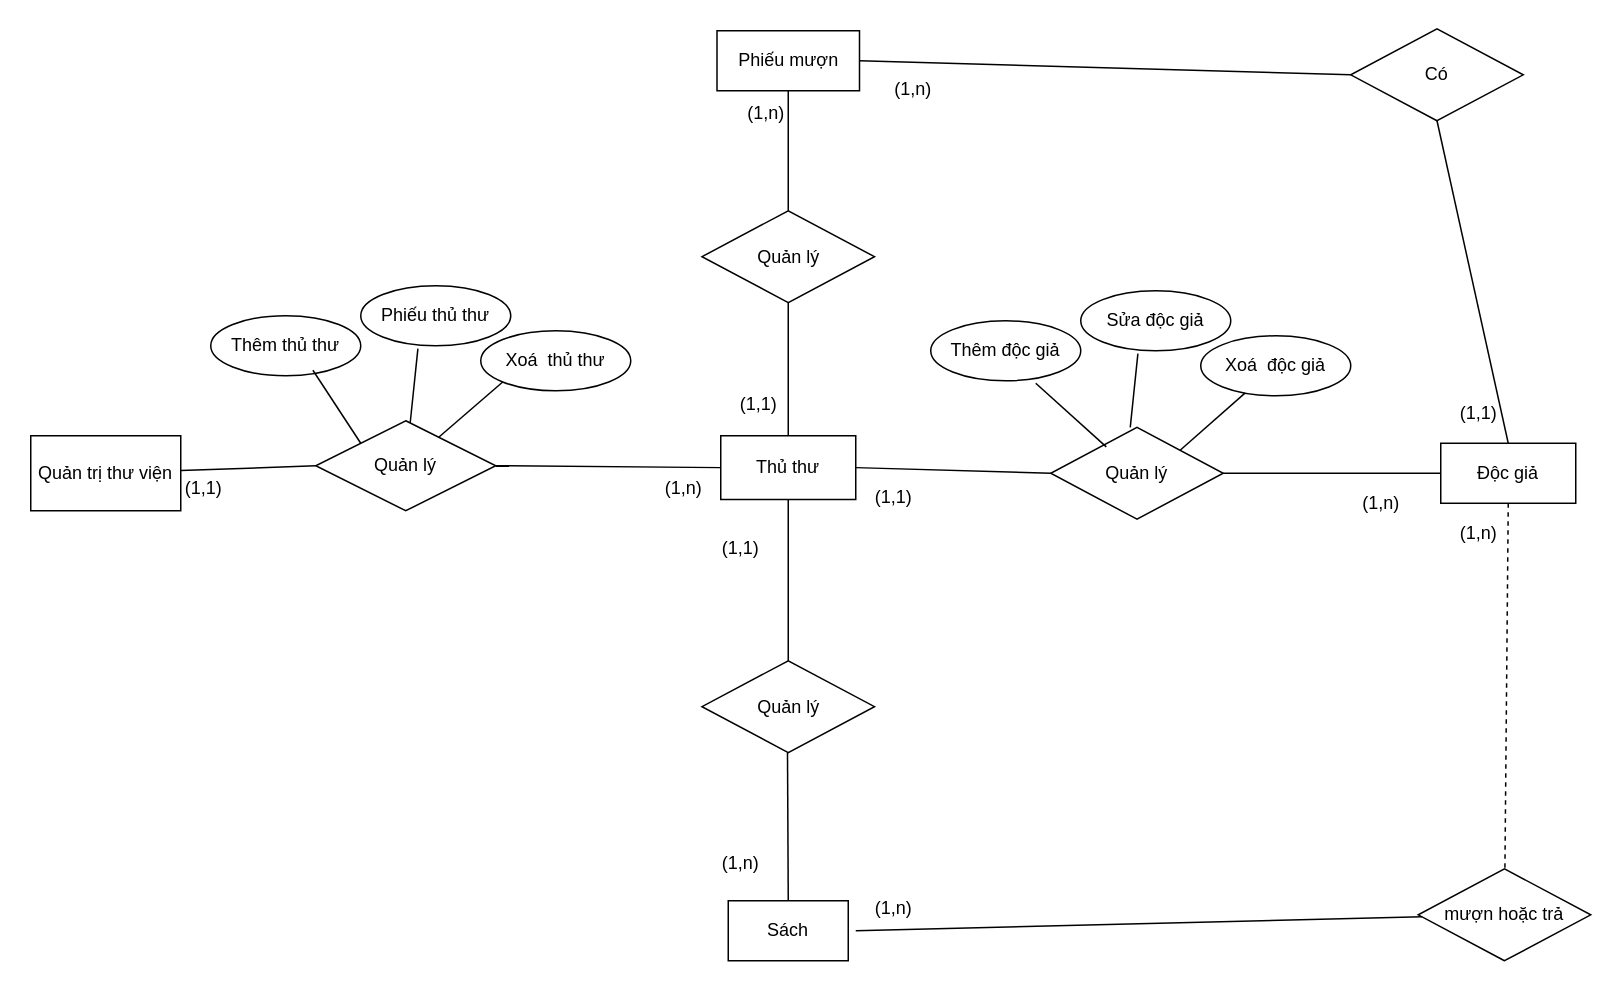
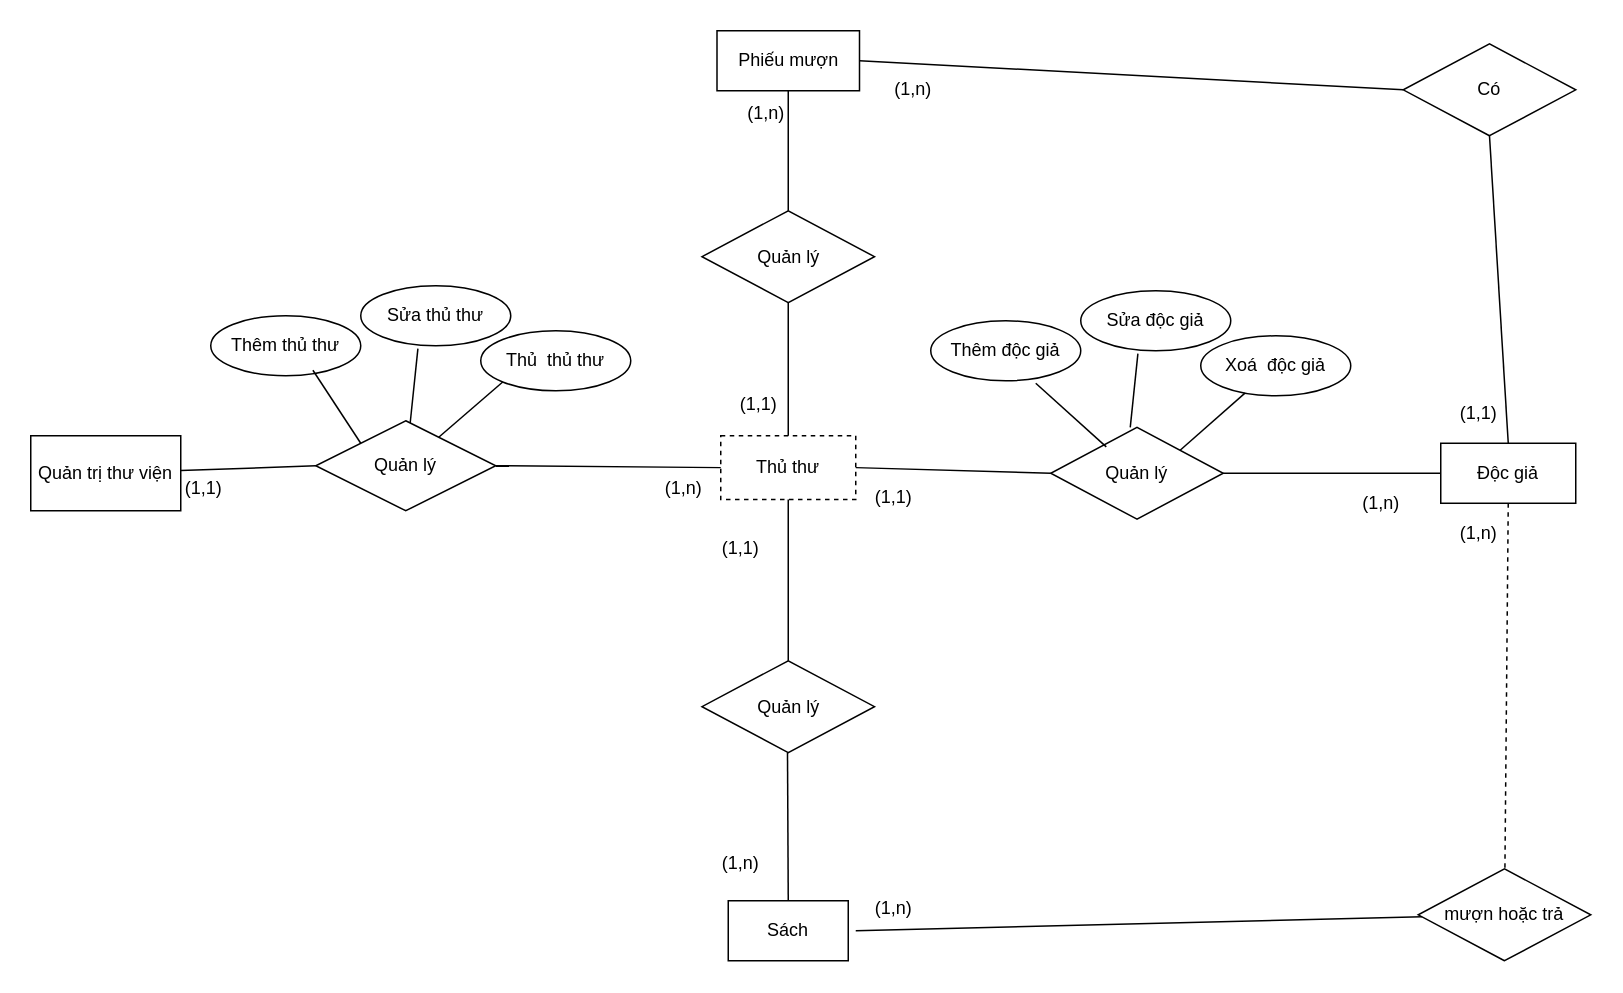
  <mxCell id="0" />
  <mxCell id="1" parent="0" />
  <mxCell id="2" value="Quản trị thư viện" style="whiteSpace=wrap;html=1;align=center;" parent="1" vertex="1"><mxGeometry x="20" y="290" width="100" height="50" as="geometry" /></mxCell>
- <mxCell id="3" value="Thủ thư" style="rounded=0;whiteSpace=wrap;html=1;" parent="1" vertex="1"><mxGeometry x="480" y="290" width="90" height="42.5" as="geometry" /></mxCell>
+ <mxCell id="3" value="Thủ thư" style="rounded=0;whiteSpace=wrap;html=1;dashed=1;" parent="1" vertex="1"><mxGeometry x="480" y="290" width="90" height="42.5" as="geometry" /></mxCell>
  <mxCell id="4" value="Sách" style="rounded=0;whiteSpace=wrap;html=1;" parent="1" vertex="1"><mxGeometry x="485" y="600" width="80" height="40" as="geometry" /></mxCell>
  <mxCell id="5" value="Độc giả" style="rounded=0;whiteSpace=wrap;html=1;" parent="1" vertex="1"><mxGeometry x="960" y="295.01" width="90" height="40" as="geometry" /></mxCell>
  <mxCell id="6" value="Phiếu mượn" style="rounded=0;whiteSpace=wrap;html=1;" parent="1" vertex="1"><mxGeometry x="477.5" y="20" width="95" height="40" as="geometry" /></mxCell>
  <mxCell id="7" value="Quản lý" style="shape=rhombus;perimeter=rhombusPerimeter;whiteSpace=wrap;html=1;align=center;" parent="1" vertex="1"><mxGeometry x="210" y="280" width="120" height="60" as="geometry" /></mxCell>
  <mxCell id="8" value="" style="endArrow=none;html=1;rounded=0;entryX=0;entryY=0.5;entryDx=0;entryDy=0;" parent="1" source="2" target="7" edge="1"><mxGeometry relative="1" as="geometry"><mxPoint x="255.7" y="230" as="sourcePoint" /><mxPoint x="170" y="310" as="targetPoint" /></mxGeometry></mxCell>
  <mxCell id="9" value="(1,n)" style="text;html=1;align=center;verticalAlign=middle;resizable=0;points=[];autosize=1;strokeColor=none;fillColor=none;" parent="1" vertex="1"><mxGeometry x="430" y="310" width="50" height="30" as="geometry" /></mxCell>
  <mxCell id="10" value="Quản lý" style="shape=rhombus;perimeter=rhombusPerimeter;whiteSpace=wrap;html=1;align=center;direction=west;" parent="1" vertex="1"><mxGeometry x="467.5" y="440" width="115" height="61.25" as="geometry" /></mxCell>
  <mxCell id="11" value="(1,n)" style="text;html=1;align=center;verticalAlign=middle;resizable=0;points=[];autosize=1;strokeColor=none;fillColor=none;" parent="1" vertex="1"><mxGeometry x="467.5" y="560" width="50" height="30" as="geometry" /></mxCell>
  <mxCell id="12" value="(1,1)" style="text;html=1;align=center;verticalAlign=middle;resizable=0;points=[];autosize=1;strokeColor=none;fillColor=none;" parent="1" vertex="1"><mxGeometry x="110" y="310" width="50" height="30" as="geometry" /></mxCell>
  <mxCell id="13" value="(1,1)" style="text;html=1;align=center;verticalAlign=middle;resizable=0;points=[];autosize=1;strokeColor=none;fillColor=none;" parent="1" vertex="1"><mxGeometry x="467.5" y="350" width="50" height="30" as="geometry" /></mxCell>
  <mxCell id="14" value="" style="endArrow=none;html=1;rounded=0;entryX=1;entryY=0.5;entryDx=0;entryDy=0;exitX=0;exitY=0.5;exitDx=0;exitDy=0;" parent="1" source="3" target="7" edge="1"><mxGeometry relative="1" as="geometry"><mxPoint x="200" y="560" as="sourcePoint" /><mxPoint x="360" y="560" as="targetPoint" /></mxGeometry></mxCell>
  <mxCell id="15" value="Quản lý" style="shape=rhombus;perimeter=rhombusPerimeter;whiteSpace=wrap;html=1;align=center;direction=west;" parent="1" vertex="1"><mxGeometry x="700" y="284.38" width="115" height="61.25" as="geometry" /></mxCell>
  <mxCell id="16" value="" style="endArrow=none;html=1;rounded=0;" parent="1" source="15" target="5" edge="1"><mxGeometry relative="1" as="geometry"><mxPoint x="680" y="400" as="sourcePoint" /><mxPoint x="840" y="400" as="targetPoint" /></mxGeometry></mxCell>
  <mxCell id="17" value="" style="endArrow=none;html=1;rounded=0;exitX=1;exitY=0.5;exitDx=0;exitDy=0;entryX=1;entryY=0.5;entryDx=0;entryDy=0;" parent="1" source="3" target="15" edge="1"><mxGeometry relative="1" as="geometry"><mxPoint x="720" y="332.5" as="sourcePoint" /><mxPoint x="720" y="400" as="targetPoint" /></mxGeometry></mxCell>
  <mxCell id="18" value="(1,n)" style="text;html=1;align=center;verticalAlign=middle;resizable=0;points=[];autosize=1;strokeColor=none;fillColor=none;" parent="1" vertex="1"><mxGeometry x="895" y="320" width="50" height="30" as="geometry" /></mxCell>
  <mxCell id="19" value="(1,1)" style="text;html=1;align=center;verticalAlign=middle;resizable=0;points=[];autosize=1;strokeColor=none;fillColor=none;" parent="1" vertex="1"><mxGeometry x="570" y="315.63" width="50" height="30" as="geometry" /></mxCell>
  <mxCell id="20" value="" style="endArrow=none;html=1;rounded=0;entryX=0.5;entryY=0;entryDx=0;entryDy=0;exitX=0.5;exitY=0;exitDx=0;exitDy=0;" parent="1" target="4" edge="1"><mxGeometry relative="1" as="geometry"><mxPoint x="524.5" y="501.25" as="sourcePoint" /><mxPoint x="524.5" y="580.25" as="targetPoint" /></mxGeometry></mxCell>
  <mxCell id="21" value="" style="endArrow=none;html=1;rounded=0;entryX=0.5;entryY=1;entryDx=0;entryDy=0;exitX=0.5;exitY=1;exitDx=0;exitDy=0;" parent="1" source="3" target="10" edge="1"><mxGeometry relative="1" as="geometry"><mxPoint x="524.5" y="340" as="sourcePoint" /><mxPoint x="524.5" y="419" as="targetPoint" /></mxGeometry></mxCell>
  <mxCell id="22" value="Quản lý" style="shape=rhombus;perimeter=rhombusPerimeter;whiteSpace=wrap;html=1;align=center;direction=west;" parent="1" vertex="1"><mxGeometry x="467.5" y="140" width="115" height="61.25" as="geometry" /></mxCell>
  <mxCell id="23" value="(1,n)" style="text;html=1;align=center;verticalAlign=middle;resizable=0;points=[];autosize=1;strokeColor=none;fillColor=none;" parent="1" vertex="1"><mxGeometry x="485" y="60" width="50" height="30" as="geometry" /></mxCell>
  <mxCell id="24" value="(1,1)" style="text;html=1;align=center;verticalAlign=middle;resizable=0;points=[];autosize=1;strokeColor=none;fillColor=none;" parent="1" vertex="1"><mxGeometry x="480" y="254.38" width="50" height="30" as="geometry" /></mxCell>
  <mxCell id="25" value="" style="endArrow=none;html=1;rounded=0;entryX=0.5;entryY=1;entryDx=0;entryDy=0;" parent="1" target="22" edge="1"><mxGeometry relative="1" as="geometry"><mxPoint x="525" y="60" as="sourcePoint" /><mxPoint x="520" y="140" as="targetPoint" /></mxGeometry></mxCell>
  <mxCell id="26" value="" style="endArrow=none;html=1;rounded=0;entryX=0.5;entryY=0;entryDx=0;entryDy=0;exitX=0.5;exitY=0;exitDx=0;exitDy=0;" parent="1" source="22" target="3" edge="1"><mxGeometry relative="1" as="geometry"><mxPoint x="520" y="251.25" as="sourcePoint" /><mxPoint x="520" y="358.25" as="targetPoint" /></mxGeometry></mxCell>
  <mxCell id="27" value="mượn hoặc trả" style="shape=rhombus;perimeter=rhombusPerimeter;whiteSpace=wrap;html=1;align=center;direction=west;" parent="1" vertex="1"><mxGeometry x="945" y="578.75" width="115" height="61.25" as="geometry" /></mxCell>
  <mxCell id="28" value="" style="endArrow=none;html=1;rounded=0;exitX=0.5;exitY=1;exitDx=0;exitDy=0;dashed=1;" parent="1" source="5" target="27" edge="1"><mxGeometry relative="1" as="geometry"><mxPoint x="534.5" y="511.25" as="sourcePoint" /><mxPoint x="535" y="610" as="targetPoint" /></mxGeometry></mxCell>
  <mxCell id="29" value="" style="endArrow=none;html=1;rounded=0;" parent="1" source="27" edge="1"><mxGeometry relative="1" as="geometry"><mxPoint x="544.5" y="521.25" as="sourcePoint" /><mxPoint x="570" y="620" as="targetPoint" /></mxGeometry></mxCell>
  <mxCell id="30" value="(1,n)" style="text;html=1;align=center;verticalAlign=middle;resizable=0;points=[];autosize=1;strokeColor=none;fillColor=none;" parent="1" vertex="1"><mxGeometry x="570" y="590" width="50" height="30" as="geometry" /></mxCell>
  <mxCell id="31" value="(1,n)" style="text;html=1;align=center;verticalAlign=middle;resizable=0;points=[];autosize=1;strokeColor=none;fillColor=none;" parent="1" vertex="1"><mxGeometry x="960" y="340" width="50" height="30" as="geometry" /></mxCell>
- <mxCell id="32" value="Có" style="shape=rhombus;perimeter=rhombusPerimeter;whiteSpace=wrap;html=1;align=center;direction=west;" parent="1" vertex="1"><mxGeometry x="900" y="18.75" width="115" height="61.25" as="geometry" /></mxCell>
+ <mxCell id="32" value="Có" style="shape=rhombus;perimeter=rhombusPerimeter;whiteSpace=wrap;html=1;align=center;direction=west;" parent="1" vertex="1"><mxGeometry x="935" y="28.75" width="115" height="61.25" as="geometry" /></mxCell>
  <mxCell id="33" value="" style="endArrow=none;html=1;rounded=0;exitX=0.5;exitY=0;exitDx=0;exitDy=0;entryX=0.5;entryY=0;entryDx=0;entryDy=0;" parent="1" source="32" target="5" edge="1"><mxGeometry relative="1" as="geometry"><mxPoint x="1015" y="345" as="sourcePoint" /><mxPoint x="1000" y="310" as="targetPoint" /></mxGeometry></mxCell>
  <mxCell id="34" value="" style="endArrow=none;html=1;rounded=0;exitX=1;exitY=0.5;exitDx=0;exitDy=0;entryX=1;entryY=0.5;entryDx=0;entryDy=0;" parent="1" source="32" target="6" edge="1"><mxGeometry relative="1" as="geometry"><mxPoint x="1025" y="355" as="sourcePoint" /><mxPoint x="1023" y="599" as="targetPoint" /></mxGeometry></mxCell>
  <mxCell id="35" value="(1,n)" style="text;html=1;align=center;verticalAlign=middle;resizable=0;points=[];autosize=1;strokeColor=none;fillColor=none;" parent="1" vertex="1"><mxGeometry x="582.5" y="44.38" width="50" height="30" as="geometry" /></mxCell>
  <mxCell id="36" value="(1,1)" style="text;html=1;align=center;verticalAlign=middle;resizable=0;points=[];autosize=1;strokeColor=none;fillColor=none;" parent="1" vertex="1"><mxGeometry x="960" y="260" width="50" height="30" as="geometry" /></mxCell>
  <mxCell id="37" value="Thêm thủ thư" style="ellipse;whiteSpace=wrap;html=1;align=center;" parent="1" vertex="1"><mxGeometry x="140" y="210" width="100" height="40" as="geometry" /></mxCell>
- <mxCell id="38" value="Phiếu thủ thư" style="ellipse;whiteSpace=wrap;html=1;align=center;" parent="1" vertex="1"><mxGeometry x="240" y="190" width="100" height="40" as="geometry" /></mxCell>
- <mxCell id="39" value="Xoá&amp;nbsp; thủ thư" style="ellipse;whiteSpace=wrap;html=1;align=center;" parent="1" vertex="1"><mxGeometry x="320" y="220" width="100" height="40" as="geometry" /></mxCell>
+ <mxCell id="38" value="Sửa thủ thư" style="ellipse;whiteSpace=wrap;html=1;align=center;" parent="1" vertex="1"><mxGeometry x="240" y="190" width="100" height="40" as="geometry" /></mxCell>
+ <mxCell id="39" value="Thủ&amp;nbsp; thủ thư" style="ellipse;whiteSpace=wrap;html=1;align=center;" parent="1" vertex="1"><mxGeometry x="320" y="220" width="100" height="40" as="geometry" /></mxCell>
  <mxCell id="40" value="" style="endArrow=none;html=1;rounded=0;entryX=0;entryY=1;entryDx=0;entryDy=0;" parent="1" source="7" target="39" edge="1"><mxGeometry relative="1" as="geometry"><mxPoint x="390" y="350" as="sourcePoint" /><mxPoint x="550" y="350" as="targetPoint" /></mxGeometry></mxCell>
  <mxCell id="41" value="" style="endArrow=none;html=1;rounded=0;exitX=0;exitY=0;exitDx=0;exitDy=0;entryX=0.681;entryY=0.908;entryDx=0;entryDy=0;entryPerimeter=0;" parent="1" source="7" target="37" edge="1"><mxGeometry relative="1" as="geometry"><mxPoint x="390" y="350" as="sourcePoint" /><mxPoint x="550" y="350" as="targetPoint" /></mxGeometry></mxCell>
  <mxCell id="42" value="" style="endArrow=none;html=1;rounded=0;entryX=0.381;entryY=1.047;entryDx=0;entryDy=0;entryPerimeter=0;" parent="1" source="7" target="38" edge="1"><mxGeometry relative="1" as="geometry"><mxPoint x="390" y="350" as="sourcePoint" /><mxPoint x="550" y="350" as="targetPoint" /></mxGeometry></mxCell>
  <mxCell id="43" value="Thêm độc giả" style="ellipse;whiteSpace=wrap;html=1;align=center;" parent="1" vertex="1"><mxGeometry x="620" y="213.38" width="100" height="40" as="geometry" /></mxCell>
  <mxCell id="44" value="Sửa độc giả" style="ellipse;whiteSpace=wrap;html=1;align=center;" parent="1" vertex="1"><mxGeometry x="720" y="193.38" width="100" height="40" as="geometry" /></mxCell>
  <mxCell id="45" value="Xoá&amp;nbsp; độc giả" style="ellipse;whiteSpace=wrap;html=1;align=center;" parent="1" vertex="1"><mxGeometry x="800" y="223.38" width="100" height="40" as="geometry" /></mxCell>
  <mxCell id="46" value="" style="endArrow=none;html=1;rounded=0;entryX=0.381;entryY=1.047;entryDx=0;entryDy=0;entryPerimeter=0;" parent="1" target="44" edge="1"><mxGeometry relative="1" as="geometry"><mxPoint x="753" y="284.38" as="sourcePoint" /><mxPoint x="1030" y="353.38" as="targetPoint" /></mxGeometry></mxCell>
  <mxCell id="47" value="" style="endArrow=none;html=1;rounded=0;exitX=0;exitY=1;exitDx=0;exitDy=0;" parent="1" source="15" target="45" edge="1"><mxGeometry relative="1" as="geometry"><mxPoint x="763" y="294.38" as="sourcePoint" /><mxPoint x="768" y="245" as="targetPoint" /></mxGeometry></mxCell>
  <mxCell id="48" value="" style="endArrow=none;html=1;rounded=0;exitX=0.678;exitY=0.787;exitDx=0;exitDy=0;exitPerimeter=0;" parent="1" source="15" edge="1"><mxGeometry relative="1" as="geometry"><mxPoint x="773" y="304.38" as="sourcePoint" /><mxPoint x="690" y="255" as="targetPoint" /></mxGeometry></mxCell>
